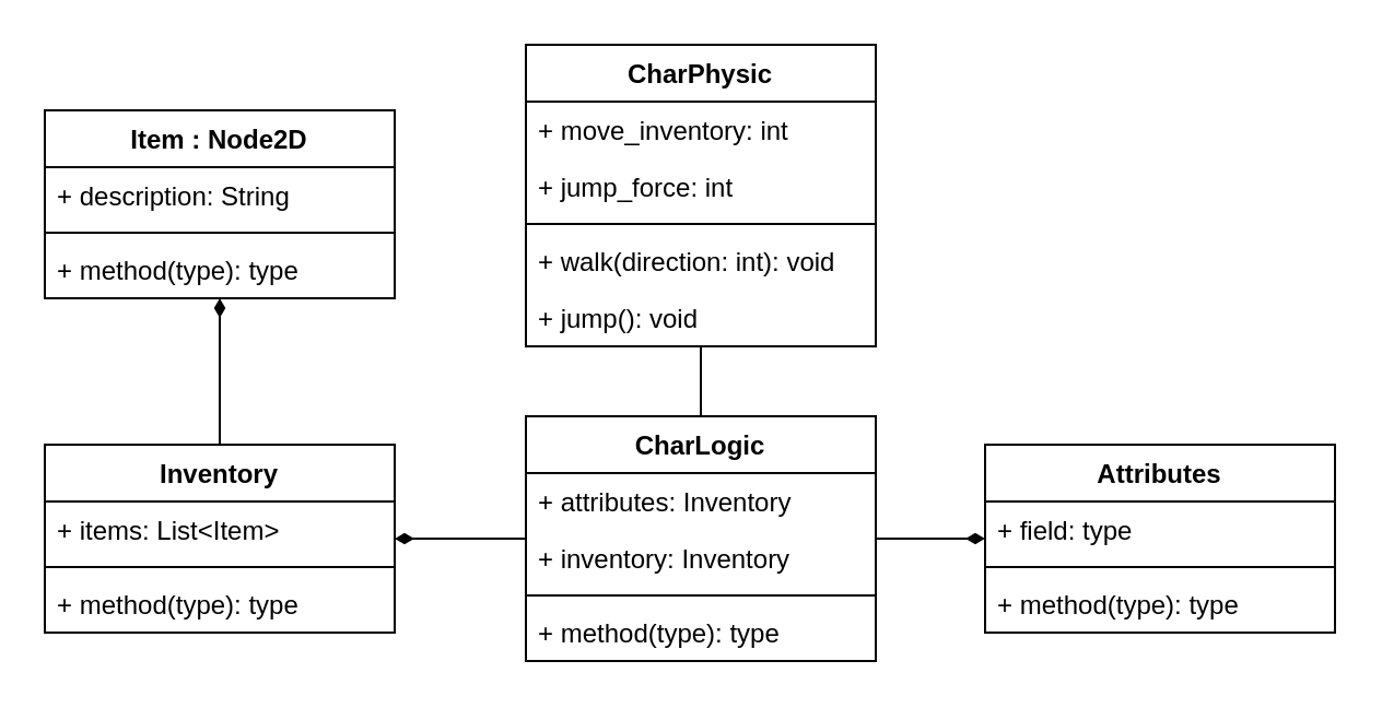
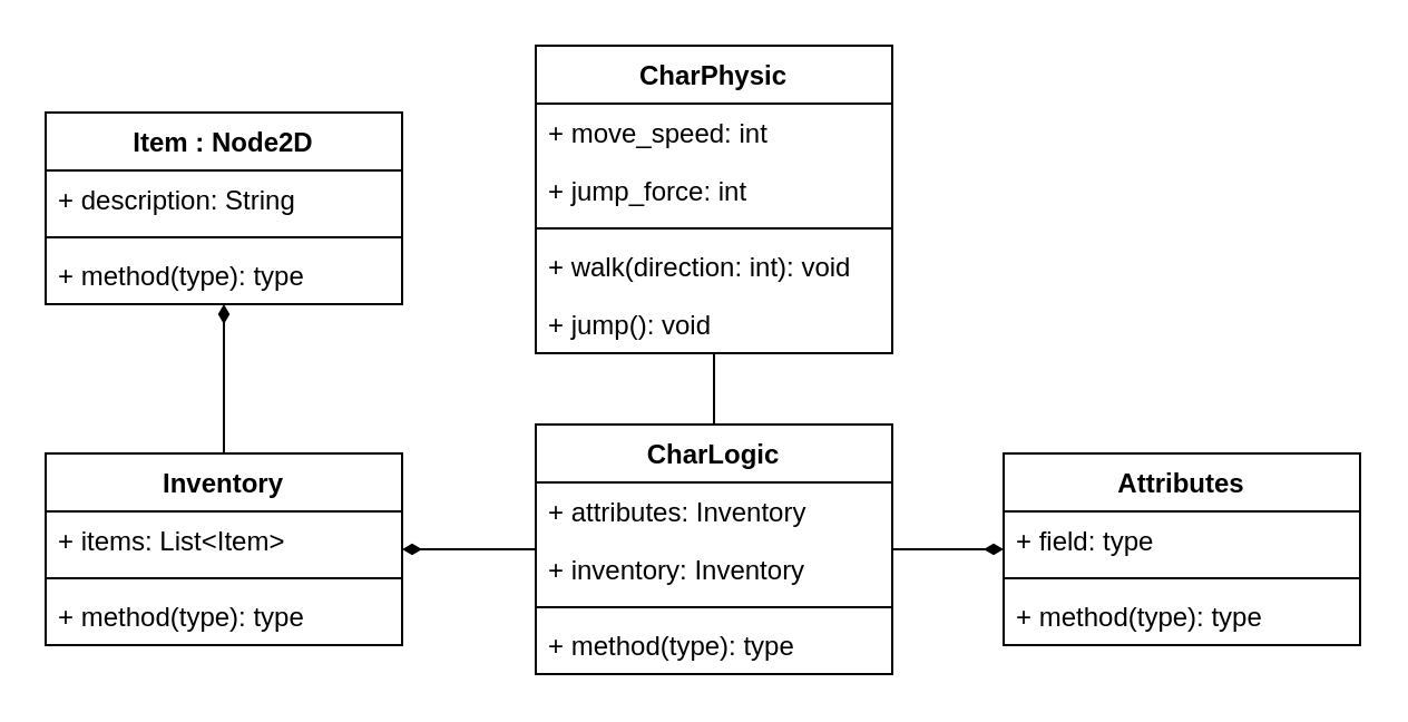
  <mxCell id="0" />
  <mxCell id="1" parent="0" />
  <mxCell id="2" value="" style="edgeStyle=orthogonalEdgeStyle;rounded=0;orthogonalLoop=1;jettySize=auto;html=1;endArrow=diamondThin;endFill=1;" edge="1" parent="1" source="4" target="16"><mxGeometry relative="1" as="geometry" /></mxCell>
  <mxCell id="3" value="" style="edgeStyle=orthogonalEdgeStyle;rounded=0;orthogonalLoop=1;jettySize=auto;html=1;endArrow=diamondThin;endFill=1;" edge="1" parent="1" source="4" target="25"><mxGeometry relative="1" as="geometry" /></mxCell>
  <mxCell id="4" value="CharLogic" style="swimlane;fontStyle=1;align=center;verticalAlign=top;childLayout=stackLayout;horizontal=1;startSize=26;horizontalStack=0;resizeParent=1;resizeParentMax=0;resizeLast=0;collapsible=1;marginBottom=0;" vertex="1" parent="1"><mxGeometry x="240" y="190" width="160" height="112" as="geometry" /></mxCell>
  <mxCell id="5" value="+ attributes: Inventory" style="text;strokeColor=none;fillColor=none;align=left;verticalAlign=top;spacingLeft=4;spacingRight=4;overflow=hidden;rotatable=0;points=[[0,0.5],[1,0.5]];portConstraint=eastwest;" vertex="1" parent="4"><mxGeometry y="26" width="160" height="26" as="geometry" /></mxCell>
  <mxCell id="6" value="+ inventory: Inventory" style="text;strokeColor=none;fillColor=none;align=left;verticalAlign=top;spacingLeft=4;spacingRight=4;overflow=hidden;rotatable=0;points=[[0,0.5],[1,0.5]];portConstraint=eastwest;" vertex="1" parent="4"><mxGeometry y="52" width="160" height="26" as="geometry" /></mxCell>
  <mxCell id="7" value="" style="line;strokeWidth=1;fillColor=none;align=left;verticalAlign=middle;spacingTop=-1;spacingLeft=3;spacingRight=3;rotatable=0;labelPosition=right;points=[];portConstraint=eastwest;" vertex="1" parent="4"><mxGeometry y="78" width="160" height="8" as="geometry" /></mxCell>
  <mxCell id="8" value="+ method(type): type" style="text;strokeColor=none;fillColor=none;align=left;verticalAlign=top;spacingLeft=4;spacingRight=4;overflow=hidden;rotatable=0;points=[[0,0.5],[1,0.5]];portConstraint=eastwest;" vertex="1" parent="4"><mxGeometry y="86" width="160" height="26" as="geometry" /></mxCell>
  <mxCell id="9" value="" style="edgeStyle=orthogonalEdgeStyle;rounded=0;orthogonalLoop=1;jettySize=auto;html=1;entryX=0.5;entryY=0;entryDx=0;entryDy=0;endArrow=none;" edge="1" parent="1" source="10" target="4"><mxGeometry relative="1" as="geometry" /></mxCell>
  <mxCell id="10" value="CharPhysic" style="swimlane;fontStyle=1;align=center;verticalAlign=top;childLayout=stackLayout;horizontal=1;startSize=26;horizontalStack=0;resizeParent=1;resizeParentMax=0;resizeLast=0;collapsible=1;marginBottom=0;" vertex="1" parent="1"><mxGeometry x="240" y="20" width="160" height="138" as="geometry" /></mxCell>
- <mxCell id="11" value="+ move_inventory: int" style="text;strokeColor=none;fillColor=none;align=left;verticalAlign=top;spacingLeft=4;spacingRight=4;overflow=hidden;rotatable=0;points=[[0,0.5],[1,0.5]];portConstraint=eastwest;" vertex="1" parent="10"><mxGeometry y="26" width="160" height="26" as="geometry" /></mxCell>
+ <mxCell id="11" value="+ move_speed: int" style="text;strokeColor=none;fillColor=none;align=left;verticalAlign=top;spacingLeft=4;spacingRight=4;overflow=hidden;rotatable=0;points=[[0,0.5],[1,0.5]];portConstraint=eastwest;" vertex="1" parent="10"><mxGeometry y="26" width="160" height="26" as="geometry" /></mxCell>
  <mxCell id="12" value="+ jump_force: int" style="text;strokeColor=none;fillColor=none;align=left;verticalAlign=top;spacingLeft=4;spacingRight=4;overflow=hidden;rotatable=0;points=[[0,0.5],[1,0.5]];portConstraint=eastwest;" vertex="1" parent="10"><mxGeometry y="52" width="160" height="26" as="geometry" /></mxCell>
  <mxCell id="13" value="" style="line;strokeWidth=1;fillColor=none;align=left;verticalAlign=middle;spacingTop=-1;spacingLeft=3;spacingRight=3;rotatable=0;labelPosition=right;points=[];portConstraint=eastwest;" vertex="1" parent="10"><mxGeometry y="78" width="160" height="8" as="geometry" /></mxCell>
  <mxCell id="14" value="+ walk(direction: int): void" style="text;strokeColor=none;fillColor=none;align=left;verticalAlign=top;spacingLeft=4;spacingRight=4;overflow=hidden;rotatable=0;points=[[0,0.5],[1,0.5]];portConstraint=eastwest;" vertex="1" parent="10"><mxGeometry y="86" width="160" height="26" as="geometry" /></mxCell>
  <mxCell id="15" value="+ jump(): void" style="text;strokeColor=none;fillColor=none;align=left;verticalAlign=top;spacingLeft=4;spacingRight=4;overflow=hidden;rotatable=0;points=[[0,0.5],[1,0.5]];portConstraint=eastwest;" vertex="1" parent="10"><mxGeometry y="112" width="160" height="26" as="geometry" /></mxCell>
  <mxCell id="16" value="Attributes" style="swimlane;fontStyle=1;align=center;verticalAlign=top;childLayout=stackLayout;horizontal=1;startSize=26;horizontalStack=0;resizeParent=1;resizeParentMax=0;resizeLast=0;collapsible=1;marginBottom=0;" vertex="1" parent="1"><mxGeometry x="450" y="203" width="160" height="86" as="geometry" /></mxCell>
  <mxCell id="17" value="+ field: type" style="text;strokeColor=none;fillColor=none;align=left;verticalAlign=top;spacingLeft=4;spacingRight=4;overflow=hidden;rotatable=0;points=[[0,0.5],[1,0.5]];portConstraint=eastwest;" vertex="1" parent="16"><mxGeometry y="26" width="160" height="26" as="geometry" /></mxCell>
  <mxCell id="18" value="" style="line;strokeWidth=1;fillColor=none;align=left;verticalAlign=middle;spacingTop=-1;spacingLeft=3;spacingRight=3;rotatable=0;labelPosition=right;points=[];portConstraint=eastwest;" vertex="1" parent="16"><mxGeometry y="52" width="160" height="8" as="geometry" /></mxCell>
  <mxCell id="19" value="+ method(type): type" style="text;strokeColor=none;fillColor=none;align=left;verticalAlign=top;spacingLeft=4;spacingRight=4;overflow=hidden;rotatable=0;points=[[0,0.5],[1,0.5]];portConstraint=eastwest;" vertex="1" parent="16"><mxGeometry y="60" width="160" height="26" as="geometry" /></mxCell>
  <mxCell id="20" value="Item : Node2D" style="swimlane;fontStyle=1;align=center;verticalAlign=top;childLayout=stackLayout;horizontal=1;startSize=26;horizontalStack=0;resizeParent=1;resizeParentMax=0;resizeLast=0;collapsible=1;marginBottom=0;" vertex="1" parent="1"><mxGeometry x="20" y="50" width="160" height="86" as="geometry" /></mxCell>
  <mxCell id="21" value="+ description: String" style="text;strokeColor=none;fillColor=none;align=left;verticalAlign=top;spacingLeft=4;spacingRight=4;overflow=hidden;rotatable=0;points=[[0,0.5],[1,0.5]];portConstraint=eastwest;" vertex="1" parent="20"><mxGeometry y="26" width="160" height="26" as="geometry" /></mxCell>
  <mxCell id="22" value="" style="line;strokeWidth=1;fillColor=none;align=left;verticalAlign=middle;spacingTop=-1;spacingLeft=3;spacingRight=3;rotatable=0;labelPosition=right;points=[];portConstraint=eastwest;" vertex="1" parent="20"><mxGeometry y="52" width="160" height="8" as="geometry" /></mxCell>
  <mxCell id="23" value="+ method(type): type" style="text;strokeColor=none;fillColor=none;align=left;verticalAlign=top;spacingLeft=4;spacingRight=4;overflow=hidden;rotatable=0;points=[[0,0.5],[1,0.5]];portConstraint=eastwest;" vertex="1" parent="20"><mxGeometry y="60" width="160" height="26" as="geometry" /></mxCell>
  <mxCell id="24" value="" style="edgeStyle=orthogonalEdgeStyle;rounded=0;orthogonalLoop=1;jettySize=auto;html=1;endArrow=diamondThin;endFill=1;" edge="1" parent="1" source="25" target="20"><mxGeometry relative="1" as="geometry" /></mxCell>
  <mxCell id="25" value="Inventory" style="swimlane;fontStyle=1;align=center;verticalAlign=top;childLayout=stackLayout;horizontal=1;startSize=26;horizontalStack=0;resizeParent=1;resizeParentMax=0;resizeLast=0;collapsible=1;marginBottom=0;" vertex="1" parent="1"><mxGeometry x="20" y="203" width="160" height="86" as="geometry" /></mxCell>
  <mxCell id="26" value="+ items: List&lt;Item&gt;" style="text;strokeColor=none;fillColor=none;align=left;verticalAlign=top;spacingLeft=4;spacingRight=4;overflow=hidden;rotatable=0;points=[[0,0.5],[1,0.5]];portConstraint=eastwest;" vertex="1" parent="25"><mxGeometry y="26" width="160" height="26" as="geometry" /></mxCell>
  <mxCell id="27" value="" style="line;strokeWidth=1;fillColor=none;align=left;verticalAlign=middle;spacingTop=-1;spacingLeft=3;spacingRight=3;rotatable=0;labelPosition=right;points=[];portConstraint=eastwest;" vertex="1" parent="25"><mxGeometry y="52" width="160" height="8" as="geometry" /></mxCell>
  <mxCell id="28" value="+ method(type): type" style="text;strokeColor=none;fillColor=none;align=left;verticalAlign=top;spacingLeft=4;spacingRight=4;overflow=hidden;rotatable=0;points=[[0,0.5],[1,0.5]];portConstraint=eastwest;" vertex="1" parent="25"><mxGeometry y="60" width="160" height="26" as="geometry" /></mxCell>
